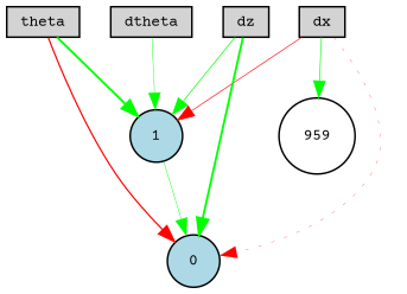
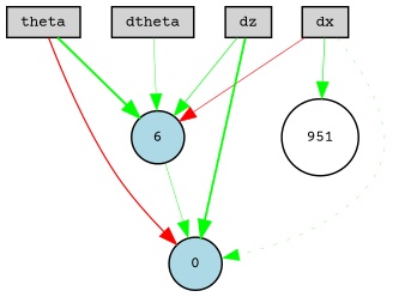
  digraph {
    fontname="Courier Prime"
    node [fillcolor=lightgray fontname="Courier Prime" fontsize=9 shape=box style=filled]
    edge [color=green fontname="Courier Prime" style=solid]
    dx [height=0.2 width=0.2]
    0 [fillcolor=lightblue height=0.2 shape=circle width=0.2]
-   1 [fillcolor=lightblue height=0.2 shape=circle width=0.2]
-   951 [fillcolor=white height=0.2 shape=circle width=0.2 label=959]
+   1 [fillcolor=lightblue height=0.2 shape=circle width=0.2 label=6]
+   951 [fillcolor=white height=0.2 shape=circle width=0.2]
    dz [height=0.2 width=0.2]
    theta [height=0.2 width=0.2]
    dtheta [height=0.2 width=0.2]
-   dx -> 0 [color=red penwidth=0.1678834189733287 style=dotted]
+   dx -> 0 [penwidth=0.1678834189733287 style=dotted]
    dx -> 1 [color=red penwidth=0.41319858529355]
    dx -> 951 [penwidth=0.4458344807762581]
    1 -> 0 [penwidth=0.29869719934027944]
    dz -> 0 [penwidth=1.2428659284169488]
    dz -> 1 [penwidth=0.46681799901855725]
    theta -> 0 [color=red penwidth=0.818314343009715]
    theta -> 1 [penwidth=1.2691164652519704]
    dtheta -> 1 [penwidth=0.2879905021884336]
  }
